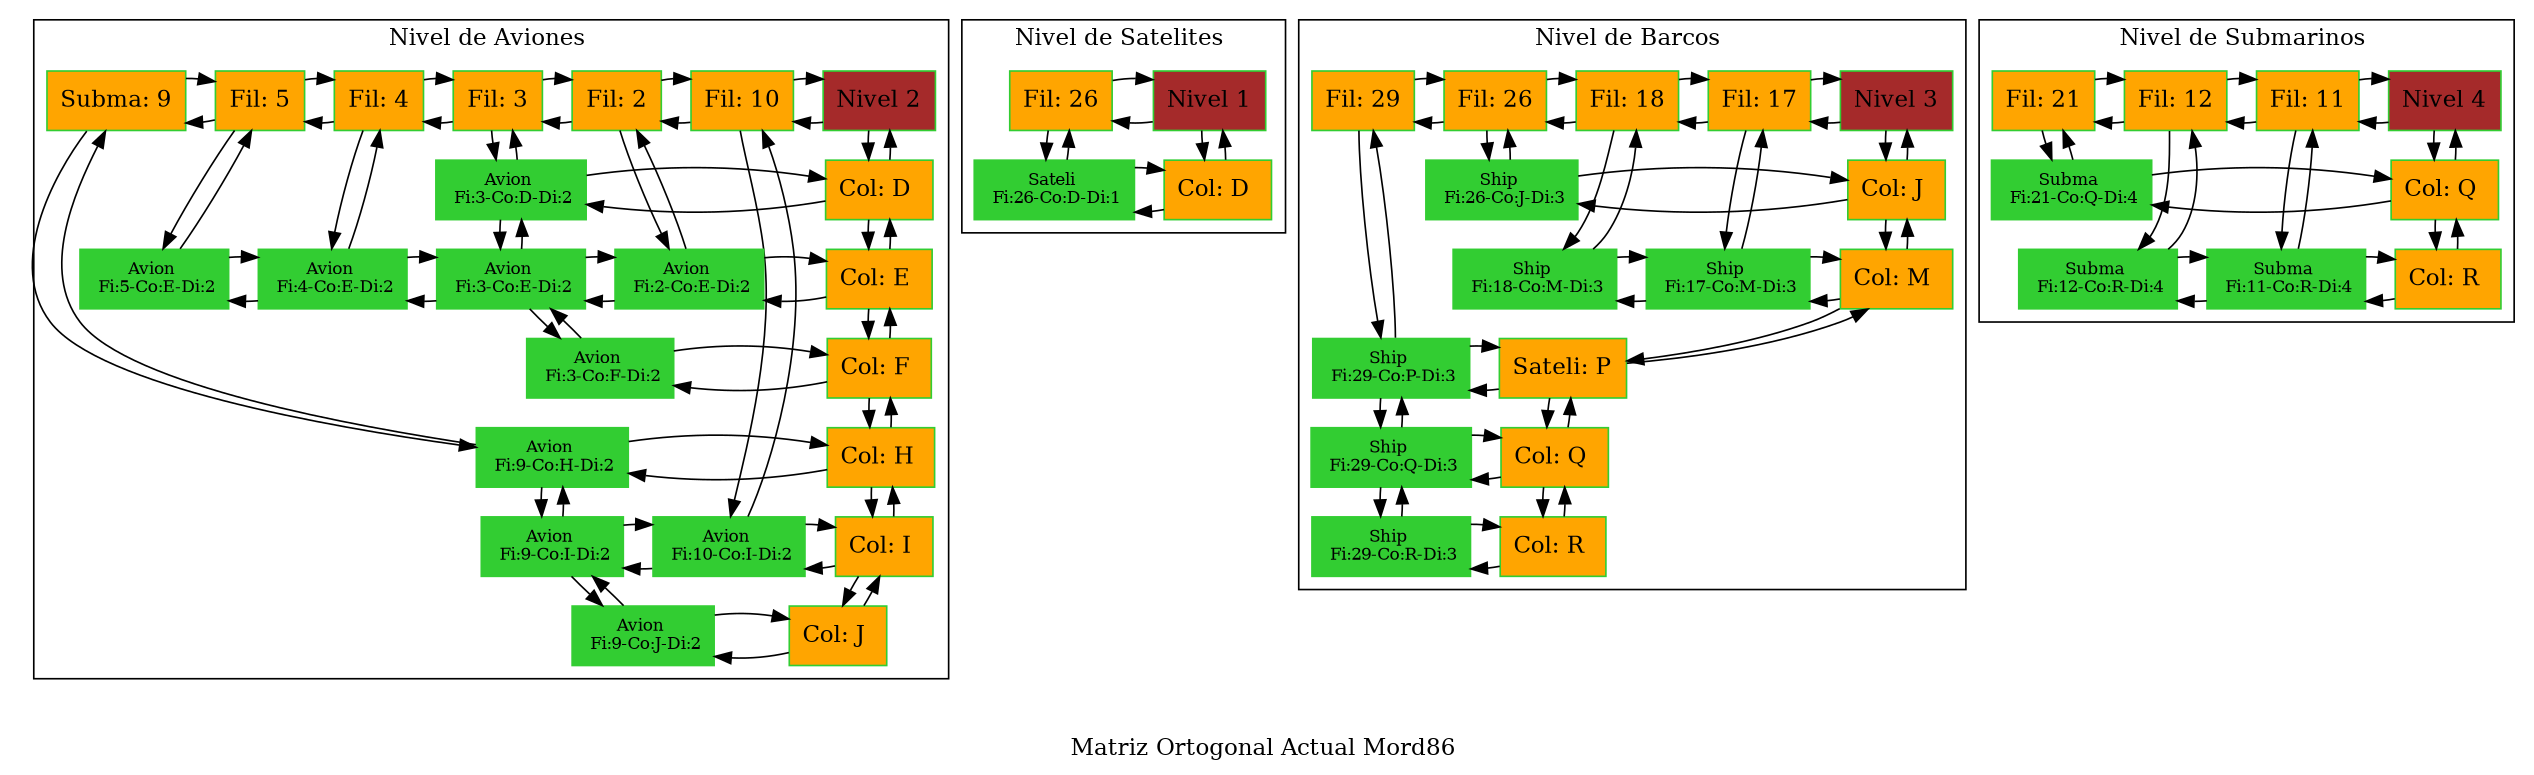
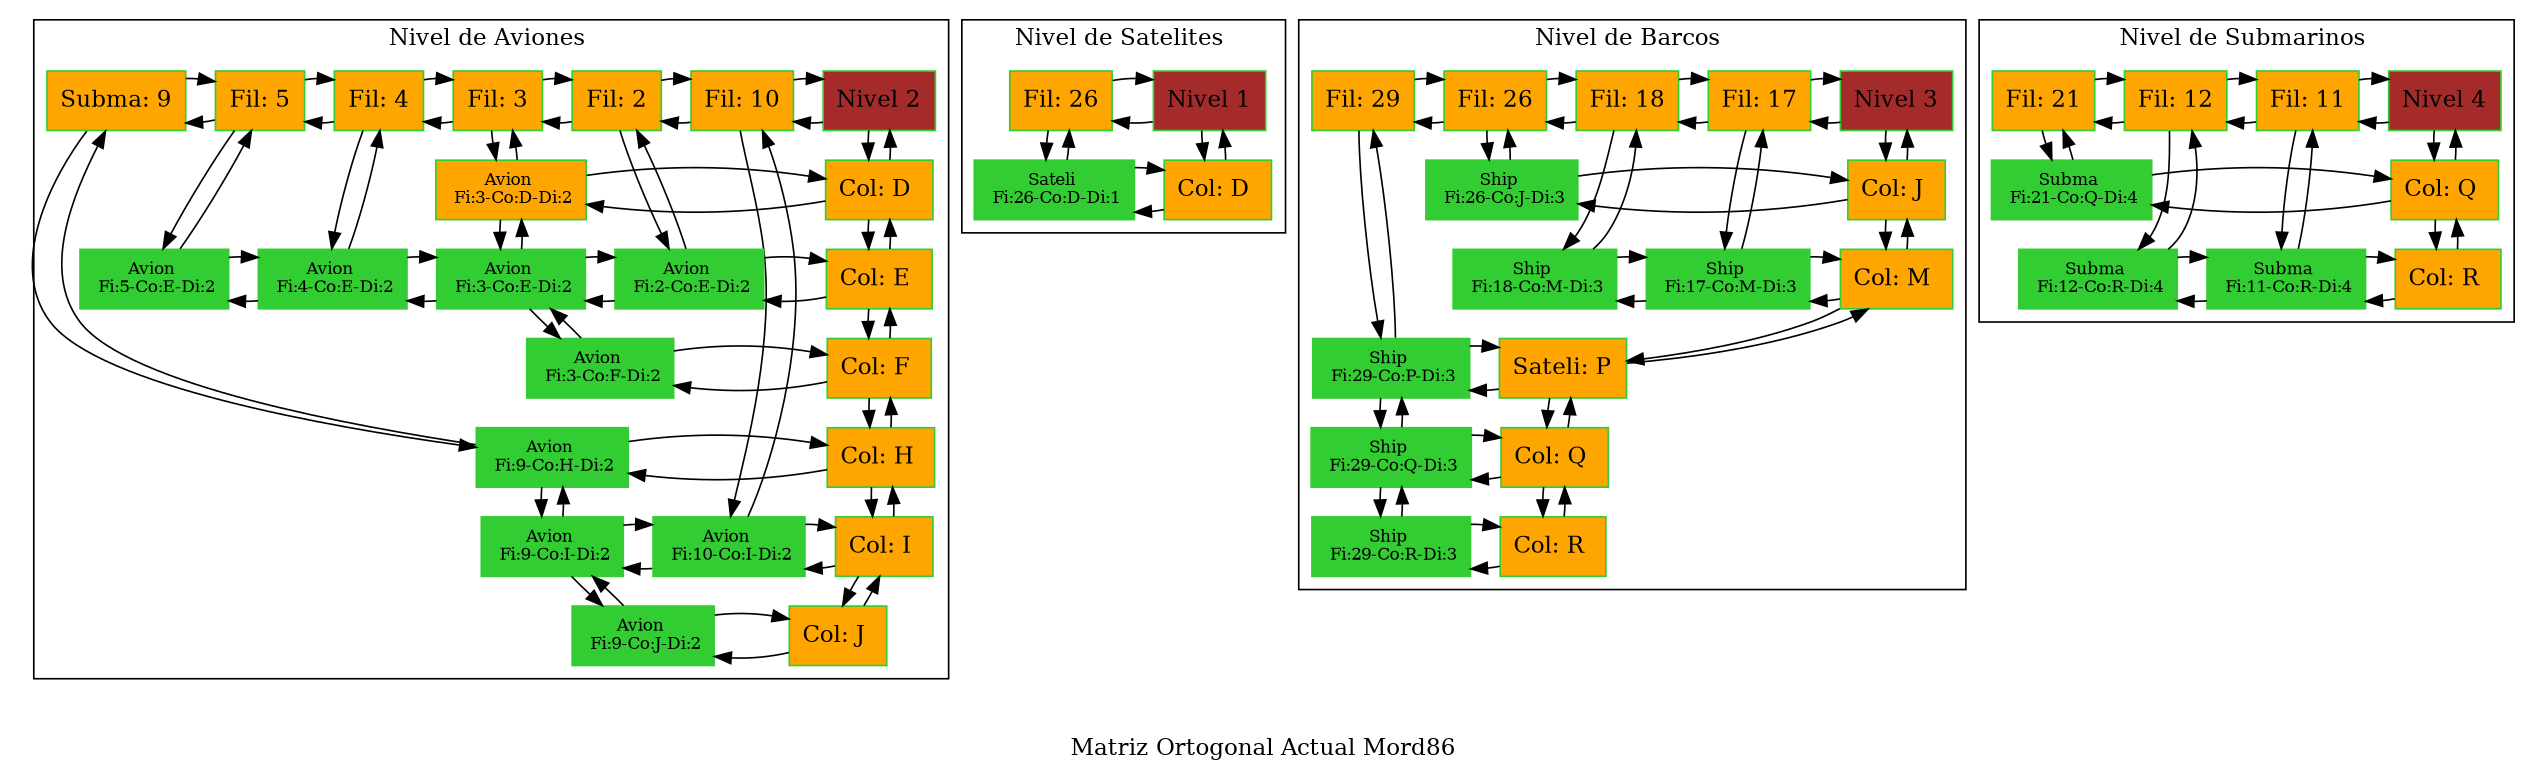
  digraph {
    label=" Matriz Ortogonal Actual Mord86  "
    nodesep=0.25
    rankdir=TB
    ranksep=0.25
    node [color=limegreen fillcolor=orange shape=box style=filled]
    edge [color=black]
    n1 [fillcolor=brown label="Nivel 2"]
    n2 [label="Fil: 10"]
    n3 [label="Col: D "]
-   n4 [fontsize=10.0 label="Avion \n Fi:3-Co:D-Di:2" fillcolor=""]
+   n4 [fontsize=10.0 label="Avion \n Fi:3-Co:D-Di:2"]
    n5 [label="Col: E "]
    n6 [fontsize=10.0 label="Avion \n Fi:2-Co:E-Di:2" fillcolor=""]
    n7 [label="Col: F "]
    n8 [fontsize=10.0 label="Avion \n Fi:3-Co:F-Di:2" fillcolor=""]
    n9 [label="Col: H "]
    n10 [fontsize=10.0 label="Avion \n Fi:9-Co:H-Di:2" fillcolor=""]
    n11 [label="Col: I "]
    n12 [fontsize=10.0 label="Avion \n Fi:10-Co:I-Di:2" fillcolor=""]
    n13 [label="Col: J "]
    n14 [fontsize=10.0 label="Avion \n Fi:9-Co:J-Di:2" fillcolor=""]
    n15 [label="Fil: 2"]
    n16 [fontsize=10.0 label="Avion \n Fi:9-Co:I-Di:2" fillcolor=""]
    n17 [label="Fil: 3"]
    n18 [fontsize=10.0 label="Avion \n Fi:3-Co:E-Di:2" fillcolor=""]
    n19 [label="Fil: 4"]
    n20 [fontsize=10.0 label="Avion \n Fi:4-Co:E-Di:2" fillcolor=""]
    n21 [label="Fil: 5"]
    n22 [fontsize=10.0 label="Avion \n Fi:5-Co:E-Di:2" fillcolor=""]
    n23 [label="Subma: 9"]
    n24 [fillcolor=brown label="Nivel 1"]
    n25 [label="Fil: 26"]
    n26 [label="Col: D "]
    n27 [fontsize=10.0 label="Sateli \n Fi:26-Co:D-Di:1" fillcolor=""]
    n28 [fillcolor=brown label="Nivel 3"]
    n29 [label="Fil: 17"]
    n30 [label="Col: J "]
    n31 [fontsize=10.0 label="Ship \n Fi:26-Co:J-Di:3" fillcolor=""]
    n32 [label="Col: M "]
    n33 [fontsize=10.0 label="Ship \n Fi:17-Co:M-Di:3" fillcolor=""]
    n34 [label="Sateli: P"]
    n35 [fontsize=10.0 label="Ship \n Fi:29-Co:P-Di:3" fillcolor=""]
    n36 [label="Col: Q "]
    n37 [fontsize=10.0 label="Ship \n Fi:29-Co:Q-Di:3" fillcolor=""]
    n38 [label="Col: R "]
    n39 [fontsize=10.0 label="Ship \n Fi:29-Co:R-Di:3" fillcolor=""]
    n40 [label="Fil: 18"]
    n41 [fontsize=10.0 label="Ship \n Fi:18-Co:M-Di:3" fillcolor=""]
    n42 [label="Fil: 26"]
    n43 [label="Fil: 29"]
    n44 [fillcolor=brown label="Nivel 4"]
    n45 [label="Fil: 11"]
    n46 [label="Col: Q "]
    n47 [fontsize=10.0 label="Subma \n Fi:21-Co:Q-Di:4" fillcolor=""]
    n48 [label="Col: R "]
    n49 [fontsize=10.0 label="Subma \n Fi:11-Co:R-Di:4" fillcolor=""]
    n50 [label="Fil: 12"]
    n51 [fontsize=10.0 label="Subma \n Fi:12-Co:R-Di:4" fillcolor=""]
    n52 [label="Fil: 21"]
    subgraph cluster_1 {
      label="Nivel de Aviones "
      rank=same
      subgraph sub_2 {
        label="Nivel de Aviones "
        rank=same
        n1
        n2
      }
      subgraph sub_3 {
        label="Nivel de Aviones "
        rank=same
        n3
        n4
      }
      subgraph sub_4 {
        label="Nivel de Aviones "
        rank=same
        n5
        n6
      }
      subgraph sub_5 {
        label="Nivel de Aviones "
        rank=same
        n7
        n8
      }
      subgraph sub_6 {
        label="Nivel de Aviones "
        rank=same
        n9
        n10
      }
      subgraph sub_7 {
        label="Nivel de Aviones "
        rank=same
        n11
        n12
      }
      subgraph sub_8 {
        label="Nivel de Aviones "
        rank=same
        n13
        n14
      }
      subgraph sub_9 {
        label="Nivel de Aviones "
        rank=same
        n3
        n4
      }
      subgraph sub_10 {
        label="Nivel de Aviones "
        rank=same
        n1
        n2
        n15
      }
      subgraph sub_11 {
        label="Nivel de Aviones "
        rank=same
        n11
        n12
        n16
      }
      subgraph sub_12 {
        label="Nivel de Aviones "
        rank=same
        n2
        n15
        n17
      }
      subgraph sub_13 {
        label="Nivel de Aviones "
        rank=same
        n5
        n6
        n18
      }
      subgraph sub_14 {
        label="Nivel de Aviones "
        rank=same
        n15
        n17
        n19
      }
      subgraph sub_15 {
        label="Nivel de Aviones "
        rank=same
        n6
        n18
        n20
      }
      subgraph sub_16 {
        label="Nivel de Aviones "
        rank=same
        n7
        n8
      }
      subgraph sub_17 {
        label="Nivel de Aviones "
        rank=same
        n17
        n19
        n21
      }
      subgraph sub_18 {
        label="Nivel de Aviones "
        rank=same
        n18
        n20
        n22
      }
      subgraph sub_19 {
        label="Nivel de Aviones "
        rank=same
        n19
        n21
        n23
      }
      subgraph sub_20 {
        label="Nivel de Aviones "
        rank=same
        n20
        n22
      }
      subgraph sub_21 {
        label="Nivel de Aviones "
        rank=same
        n21
        n23
      }
      subgraph sub_22 {
        label="Nivel de Aviones "
        rank=same
        n9
        n10
      }
      subgraph sub_23 {
        label="Nivel de Aviones "
        rank=same
        n12
        n16
      }
      subgraph sub_24 {
        label="Nivel de Aviones "
        rank=same
        n13
        n14
      }
    }
    subgraph cluster_25 {
      label="Nivel de Satelites "
      rank=same
      subgraph sub_26 {
        label="Nivel de Satelites "
        rank=same
        n24
        n25
      }
      subgraph sub_27 {
        label="Nivel de Satelites "
        rank=same
        n26
        n27
      }
      subgraph sub_28 {
        label="Nivel de Satelites "
        rank=same
        n24
        n25
      }
      subgraph sub_29 {
        label="Nivel de Satelites "
        rank=same
        n26
        n27
      }
    }
    subgraph cluster_30 {
      label="Nivel de Barcos "
      rank=same
      subgraph sub_31 {
        label="Nivel de Barcos "
        rank=same
        n28
        n29
      }
      subgraph sub_32 {
        label="Nivel de Barcos "
        rank=same
        n30
        n31
      }
      subgraph sub_33 {
        label="Nivel de Barcos "
        rank=same
        n32
        n33
      }
      subgraph sub_34 {
        label="Nivel de Barcos "
        rank=same
        n34
        n35
      }
      subgraph sub_35 {
        label="Nivel de Barcos "
        rank=same
        n36
        n37
      }
      subgraph sub_36 {
        label="Nivel de Barcos "
        rank=same
        n38
        n39
      }
      subgraph sub_37 {
        label="Nivel de Barcos "
        rank=same
        n28
        n29
        n40
      }
      subgraph sub_38 {
        label="Nivel de Barcos "
        rank=same
        n32
        n33
        n41
      }
      subgraph sub_39 {
        label="Nivel de Barcos "
        rank=same
        n29
        n40
        n42
      }
      subgraph sub_40 {
        label="Nivel de Barcos "
        rank=same
        n33
        n41
      }
      subgraph sub_41 {
        label="Nivel de Barcos "
        rank=same
        n40
        n42
        n43
      }
      subgraph sub_42 {
        label="Nivel de Barcos "
        rank=same
        n30
        n31
      }
      subgraph sub_43 {
        label="Nivel de Barcos "
        rank=same
        n42
        n43
      }
      subgraph sub_44 {
        label="Nivel de Barcos "
        rank=same
        n34
        n35
      }
      subgraph sub_45 {
        label="Nivel de Barcos "
        rank=same
        n36
        n37
      }
      subgraph sub_46 {
        label="Nivel de Barcos "
        rank=same
        n38
        n39
      }
    }
    subgraph cluster_47 {
      label="Nivel de Submarinos "
      rank=same
      subgraph sub_48 {
        label="Nivel de Submarinos "
        rank=same
        n44
        n45
      }
      subgraph sub_49 {
        label="Nivel de Submarinos "
        rank=same
        n46
        n47
      }
      subgraph sub_50 {
        label="Nivel de Submarinos "
        rank=same
        n48
        n49
      }
      subgraph sub_51 {
        label="Nivel de Submarinos "
        rank=same
        n44
        n45
        n50
      }
      subgraph sub_52 {
        label="Nivel de Submarinos "
        rank=same
        n48
        n49
        n51
      }
      subgraph sub_53 {
        label="Nivel de Submarinos "
        rank=same
        n45
        n50
        n52
      }
      subgraph sub_54 {
        label="Nivel de Submarinos "
        rank=same
        n49
        n51
      }
      subgraph sub_55 {
        label="Nivel de Submarinos "
        rank=same
        n50
        n52
      }
      subgraph sub_56 {
        label="Nivel de Submarinos "
        rank=same
        n46
        n47
      }
    }
    n1 -> n2
    n1 -> n3
    n2 -> n1
    n2 -> n12
    n2 -> n15
    n3 -> n1
    n3 -> n4
    n3 -> n5
    n4 -> n3
    n4 -> n17
    n4 -> n18
    n5 -> n3
    n5 -> n6
    n5 -> n7
    n6 -> n5
    n6 -> n15
    n6 -> n18
    n7 -> n5
    n7 -> n8
    n7 -> n9
    n8 -> n7
    n8 -> n18
    n9 -> n7
    n9 -> n10
    n9 -> n11
    n10 -> n9
    n10 -> n16
    n10 -> n23
    n11 -> n9
    n11 -> n12
    n11 -> n13
    n12 -> n2
    n12 -> n11
    n12 -> n16
    n13 -> n11
    n13 -> n14
    n14 -> n13
    n14 -> n16
    n15 -> n2
    n15 -> n6
    n15 -> n17
    n16 -> n10
    n16 -> n12
    n16 -> n14
    n17 -> n4
    n17 -> n15
    n17 -> n19
    n18 -> n4
    n18 -> n6
    n18 -> n8
    n18 -> n20
    n19 -> n17
    n19 -> n20
    n19 -> n21
    n20 -> n18
    n20 -> n19
    n20 -> n22
    n21 -> n19
    n21 -> n22
    n21 -> n23
    n22 -> n20
    n22 -> n21
    n23 -> n10
    n23 -> n21
    n24 -> n25
    n24 -> n26
    n25 -> n24
    n25 -> n27
    n26 -> n24
    n26 -> n27
    n27 -> n25
    n27 -> n26
    n28 -> n29
    n28 -> n30
    n29 -> n28
    n29 -> n33
    n29 -> n40
    n30 -> n28
    n30 -> n31
    n30 -> n32
    n31 -> n30
    n31 -> n42
    n32 -> n30
    n32 -> n33
    n32 -> n34
    n33 -> n29
    n33 -> n32
    n33 -> n41
    n34 -> n32
    n34 -> n35
    n34 -> n36
    n35 -> n34
    n35 -> n37
    n35 -> n43
    n36 -> n34
    n36 -> n37
    n36 -> n38
    n37 -> n35
    n37 -> n36
    n37 -> n39
    n38 -> n36
    n38 -> n39
    n39 -> n37
    n39 -> n38
    n40 -> n29
    n40 -> n41
    n40 -> n42
    n41 -> n33
    n41 -> n40
    n42 -> n31
    n42 -> n40
    n42 -> n43
    n43 -> n35
    n43 -> n42
    n44 -> n45
    n44 -> n46
    n45 -> n44
    n45 -> n49
    n45 -> n50
    n46 -> n44
    n46 -> n47
    n46 -> n48
    n47 -> n46
    n47 -> n52
    n48 -> n46
    n48 -> n49
    n49 -> n45
    n49 -> n48
    n49 -> n51
    n50 -> n45
    n50 -> n51
    n50 -> n52
    n51 -> n49
    n51 -> n50
    n52 -> n47
    n52 -> n50
  }
